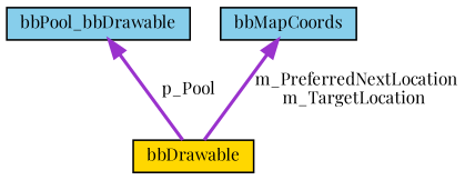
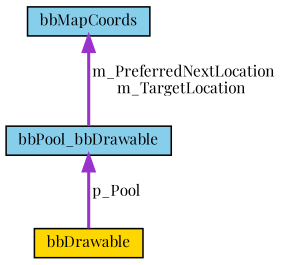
  digraph {
    fontname="Playfair Display"
    node [color=black fillcolor=skyblue fontname="Playfair Display" fontsize=10 shape=record style=filled]
    edge [color=darkorchid3 dir=back fontname="Playfair Display" fontsize=10 labelfontname=Helvetica labelfontsize=10 style=bold]
    n1 [fillcolor=gold fontcolor=black height=0.2 label=bbDrawable width=0.4]
    n2 [height=0.2 label=bbPool_bbDrawable width=0.4]
    n3 [height=0.2 label=bbMapCoords width=0.4]
    n2 -> n1 [label=" p_Pool"]
-   n3 -> n1 [label=" m_PreferredNextLocation\nm_TargetLocation"]
+   n3 -> n2 [label=" m_PreferredNextLocation\nm_TargetLocation"]
  }
